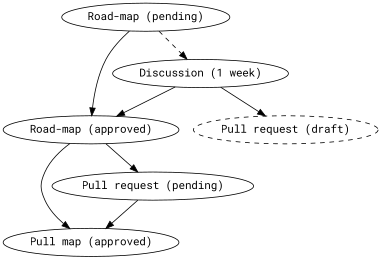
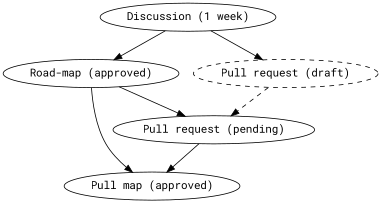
  digraph {
    fontname="Roboto Mono"
    node [fontname="Roboto Mono"]
    edge [fontname="Roboto Mono"]
-   n1 [label="Road-map (pending)"]
    n2 [label="Road-map (approved)"]
    n3 [label="Discussion (1 week)"]
    n4 [label="Pull map (approved)"]
    n5 [label="Pull request (pending)"]
    n6 [label="Pull request (draft)" style=dashed]
-   n1 -> n2
-   n1 -> n3 [style=dashed]
    n2 -> n4
    n2 -> n5
    n3 -> n2
    n3 -> n6 [style=solid]
    n5 -> n4
+   n6 -> n5 [style=dashed]
  }
